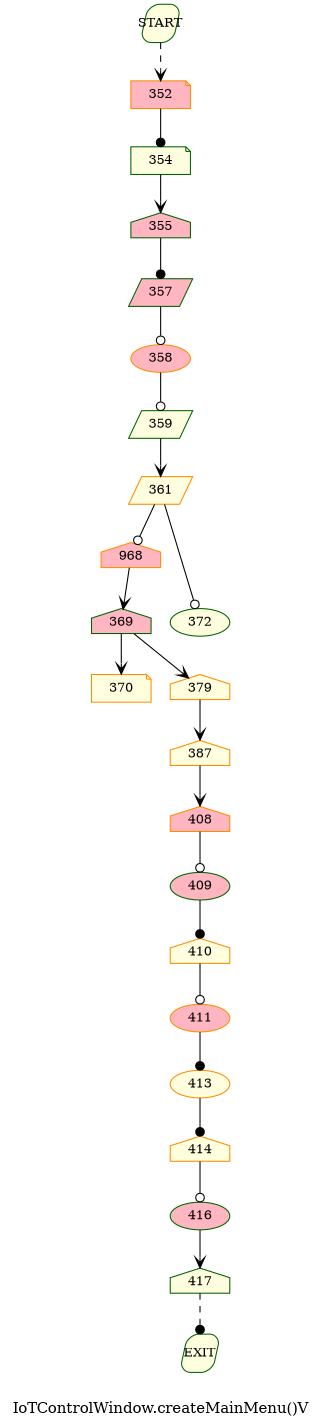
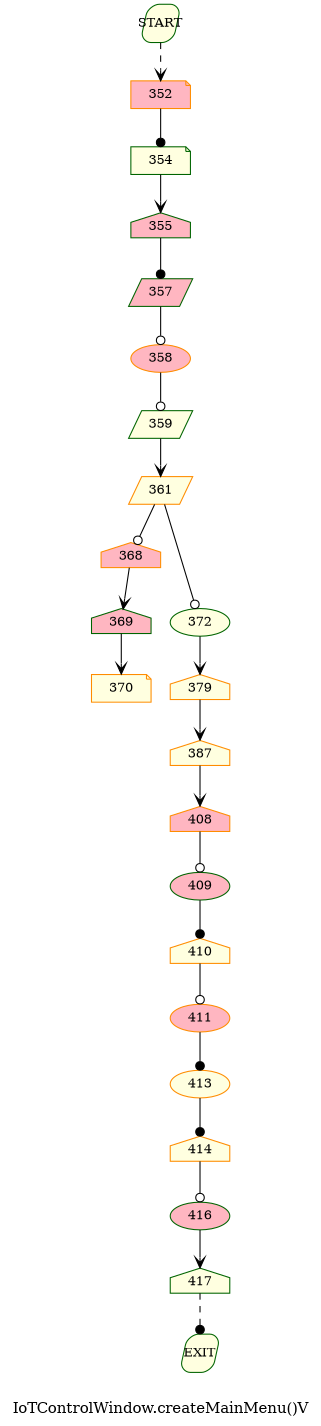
  digraph {
    label="IoTControlWindow.createMainMenu()V"
    node [color=darkorange fillcolor=lightyellow fixedsize=true fontsize=12 shape=house style=filled]
    edge [arrowhead=vee style=solid]
    n1 [fillcolor=lightpink height=0.36 label=352 shape=note width=0.78]
    n2 [color=darkgreen height=0.36 label=354 shape=note width=0.78]
    n3 [color=darkgreen fillcolor=lightpink height=0.36 label=355 width=0.78]
    n4 [color=darkgreen fillcolor=lightpink height=0.36 label=357 shape=parallelogram width=0.78]
    n5 [fillcolor=lightpink height=0.36 label=358 shape=ellipse width=0.78]
    n6 [color=darkgreen height=0.36 label=359 shape=parallelogram width=0.78]
    n7 [height=0.36 label=361 shape=parallelogram width=0.78]
-   n8 [fillcolor=lightpink height=0.36 label=968 width=0.78]
+   n8 [fillcolor=lightpink height=0.36 label=368 width=0.78]
    n9 [color=darkgreen height=0.36 label=372 shape=ellipse width=0.78]
    n10 [color=darkgreen fillcolor=lightpink height=0.36 label=369 width=0.78]
    n11 [height=0.36 label=370 shape=note width=0.78]
    n12 [height=0.36 label=379 width=0.78]
    n13 [height=0.36 label=387 width=0.78]
    n14 [fillcolor=lightpink height=0.36 label=408 width=0.78]
    n15 [color=darkgreen fillcolor=lightpink height=0.36 label=409 shape=ellipse width=0.78]
    n16 [height=0.36 label=410 width=0.78]
    n17 [fillcolor=lightpink height=0.36 label=411 shape=ellipse width=0.78]
    n18 [height=0.36 label=413 shape=ellipse width=0.78]
    n19 [height=0.36 label=414 width=0.78]
    n20 [color=darkgreen fillcolor=lightpink height=0.36 label=416 shape=ellipse width=0.78]
    n21 [color=darkgreen height=0.36 label=417 width=0.78]
    n22 [color=darkgreen height=0.5 label=EXIT shape=parallelogram style="filled, rounded" width=0.5]
    n23 [color=darkgreen height=0.5 label=START shape=parallelogram style="filled, rounded" width=0.5]
    n1 -> n2 [arrowhead=dot]
    n2 -> n3
    n3 -> n4 [arrowhead=dot]
    n4 -> n5 [arrowhead=odot]
    n5 -> n6 [arrowhead=odot]
    n6 -> n7
    n7 -> n8 [arrowhead=odot]
    n7 -> n9 [arrowhead=odot]
    n8 -> n10
-   n10 -> n12
+   n9 -> n12
    n10 -> n11
    n12 -> n13
    n13 -> n14
    n14 -> n15 [arrowhead=odot]
    n15 -> n16 [arrowhead=dot]
    n16 -> n17 [arrowhead=odot]
    n17 -> n18 [arrowhead=dot]
    n18 -> n19 [arrowhead=dot]
    n19 -> n20 [arrowhead=odot]
    n20 -> n21
    n21 -> n22 [arrowhead=dot style=dashed]
    n23 -> n1 [style=dashed]
  }
